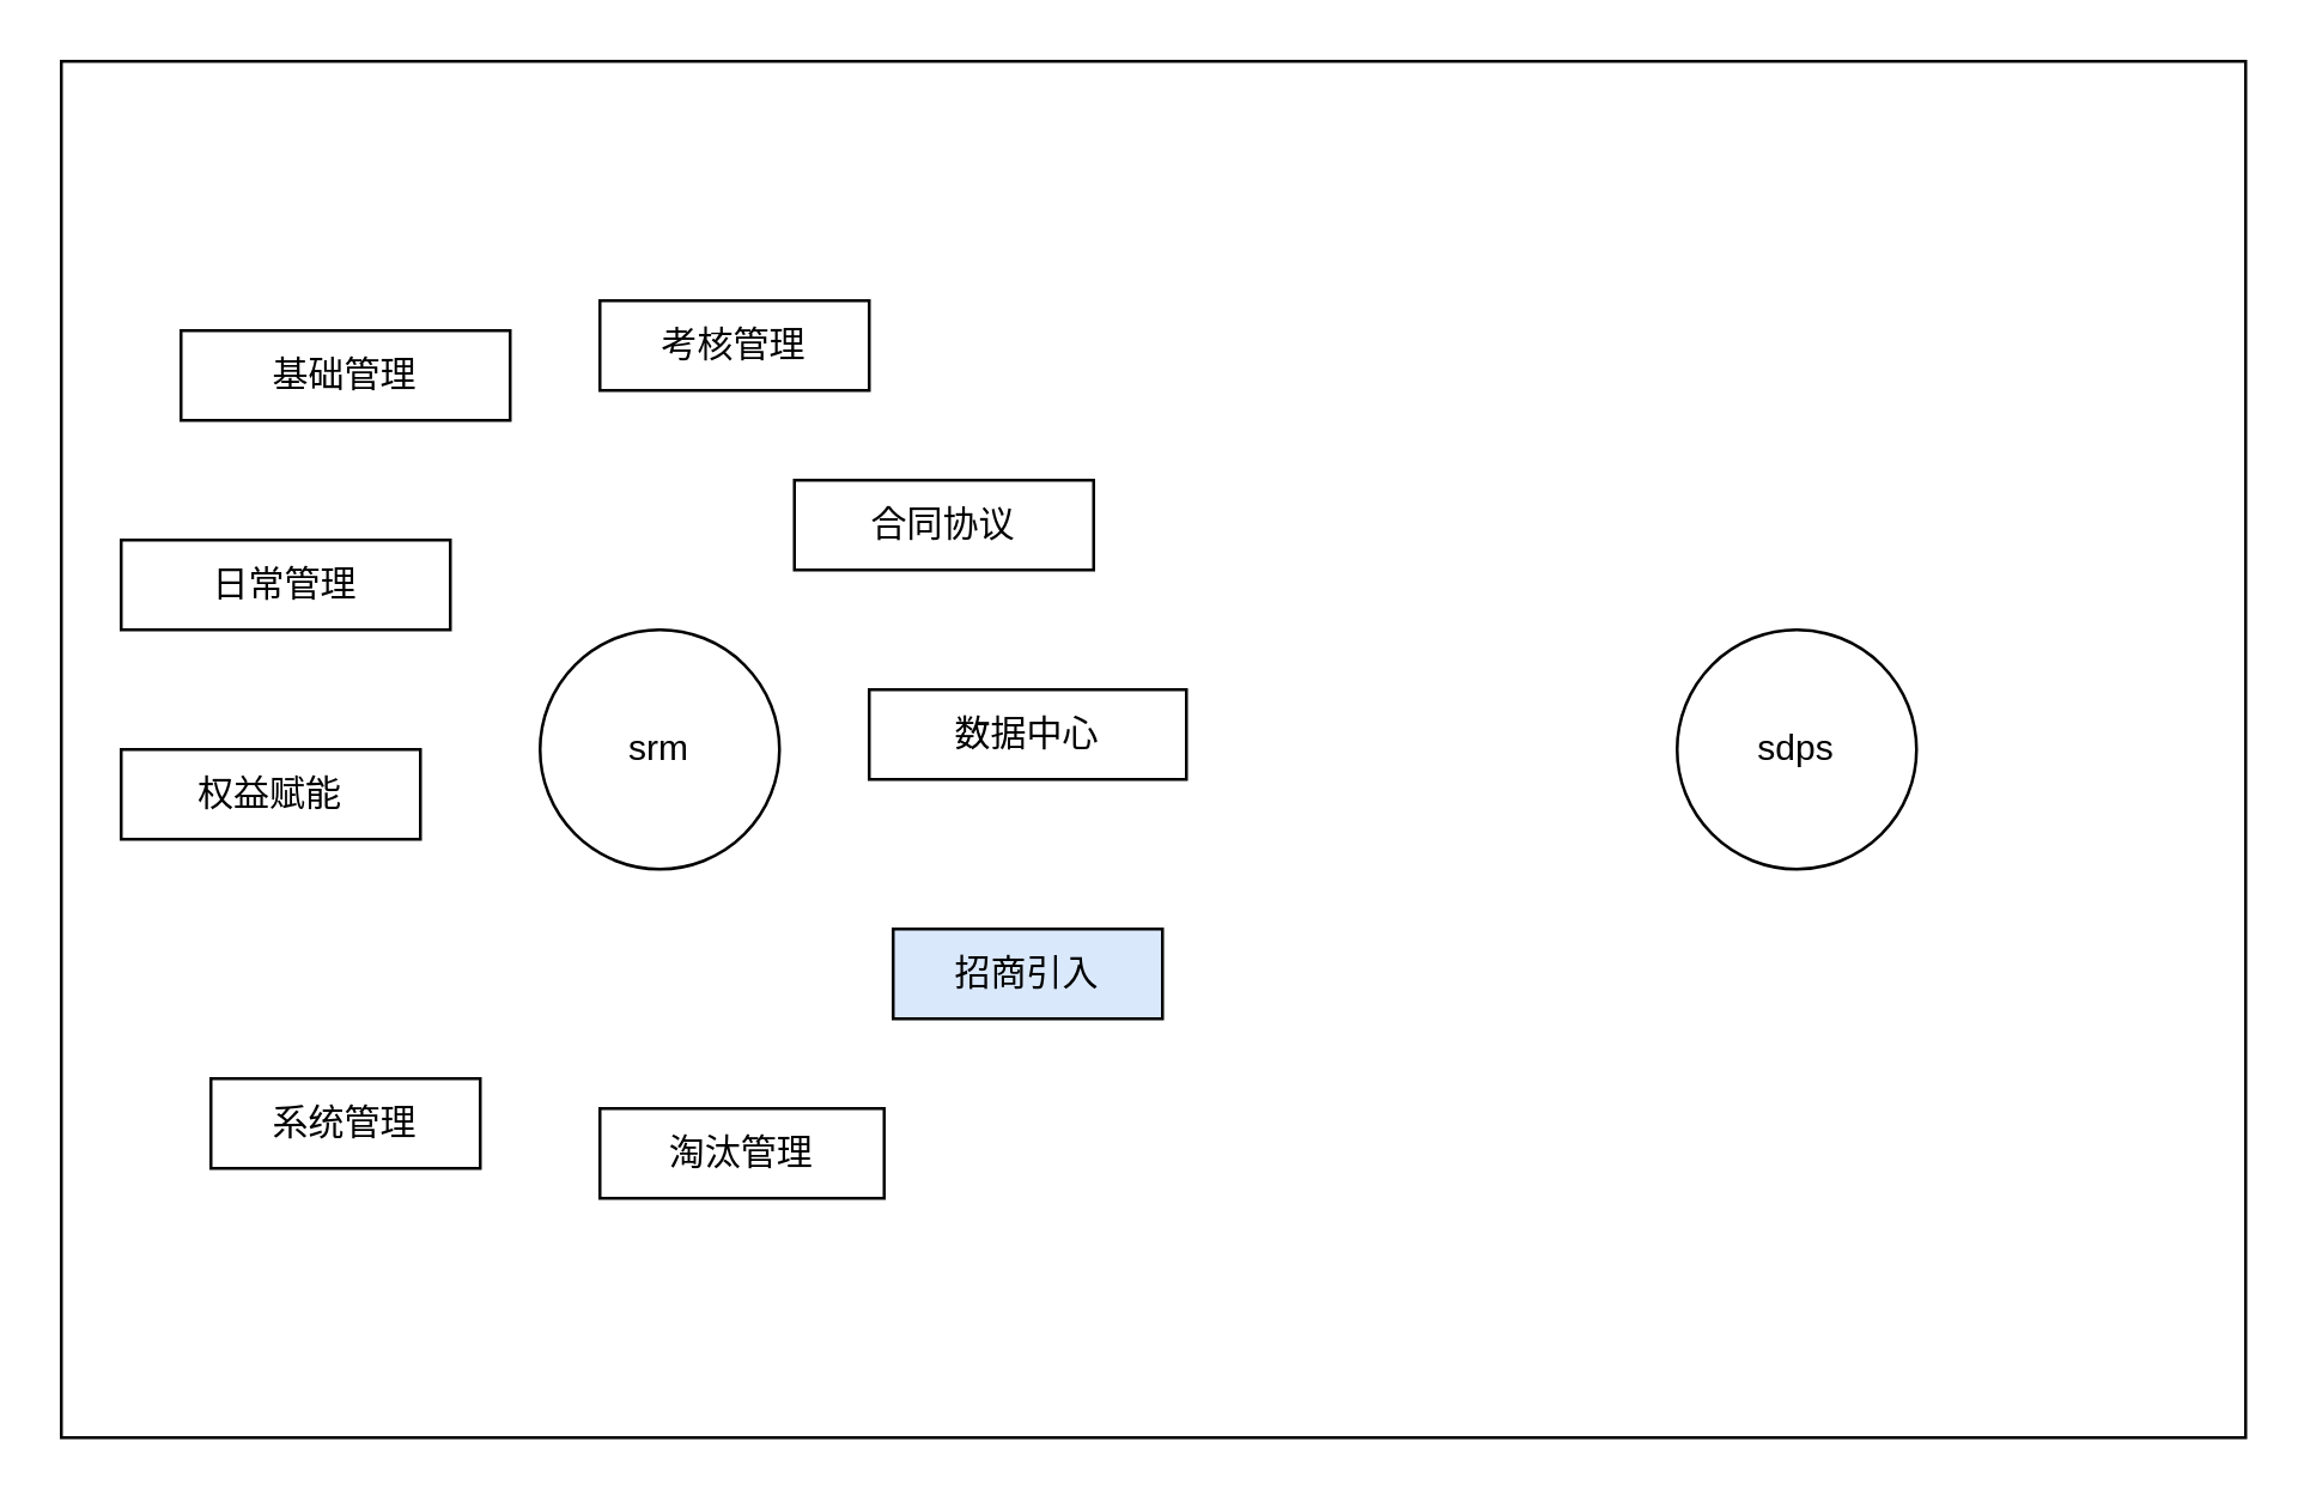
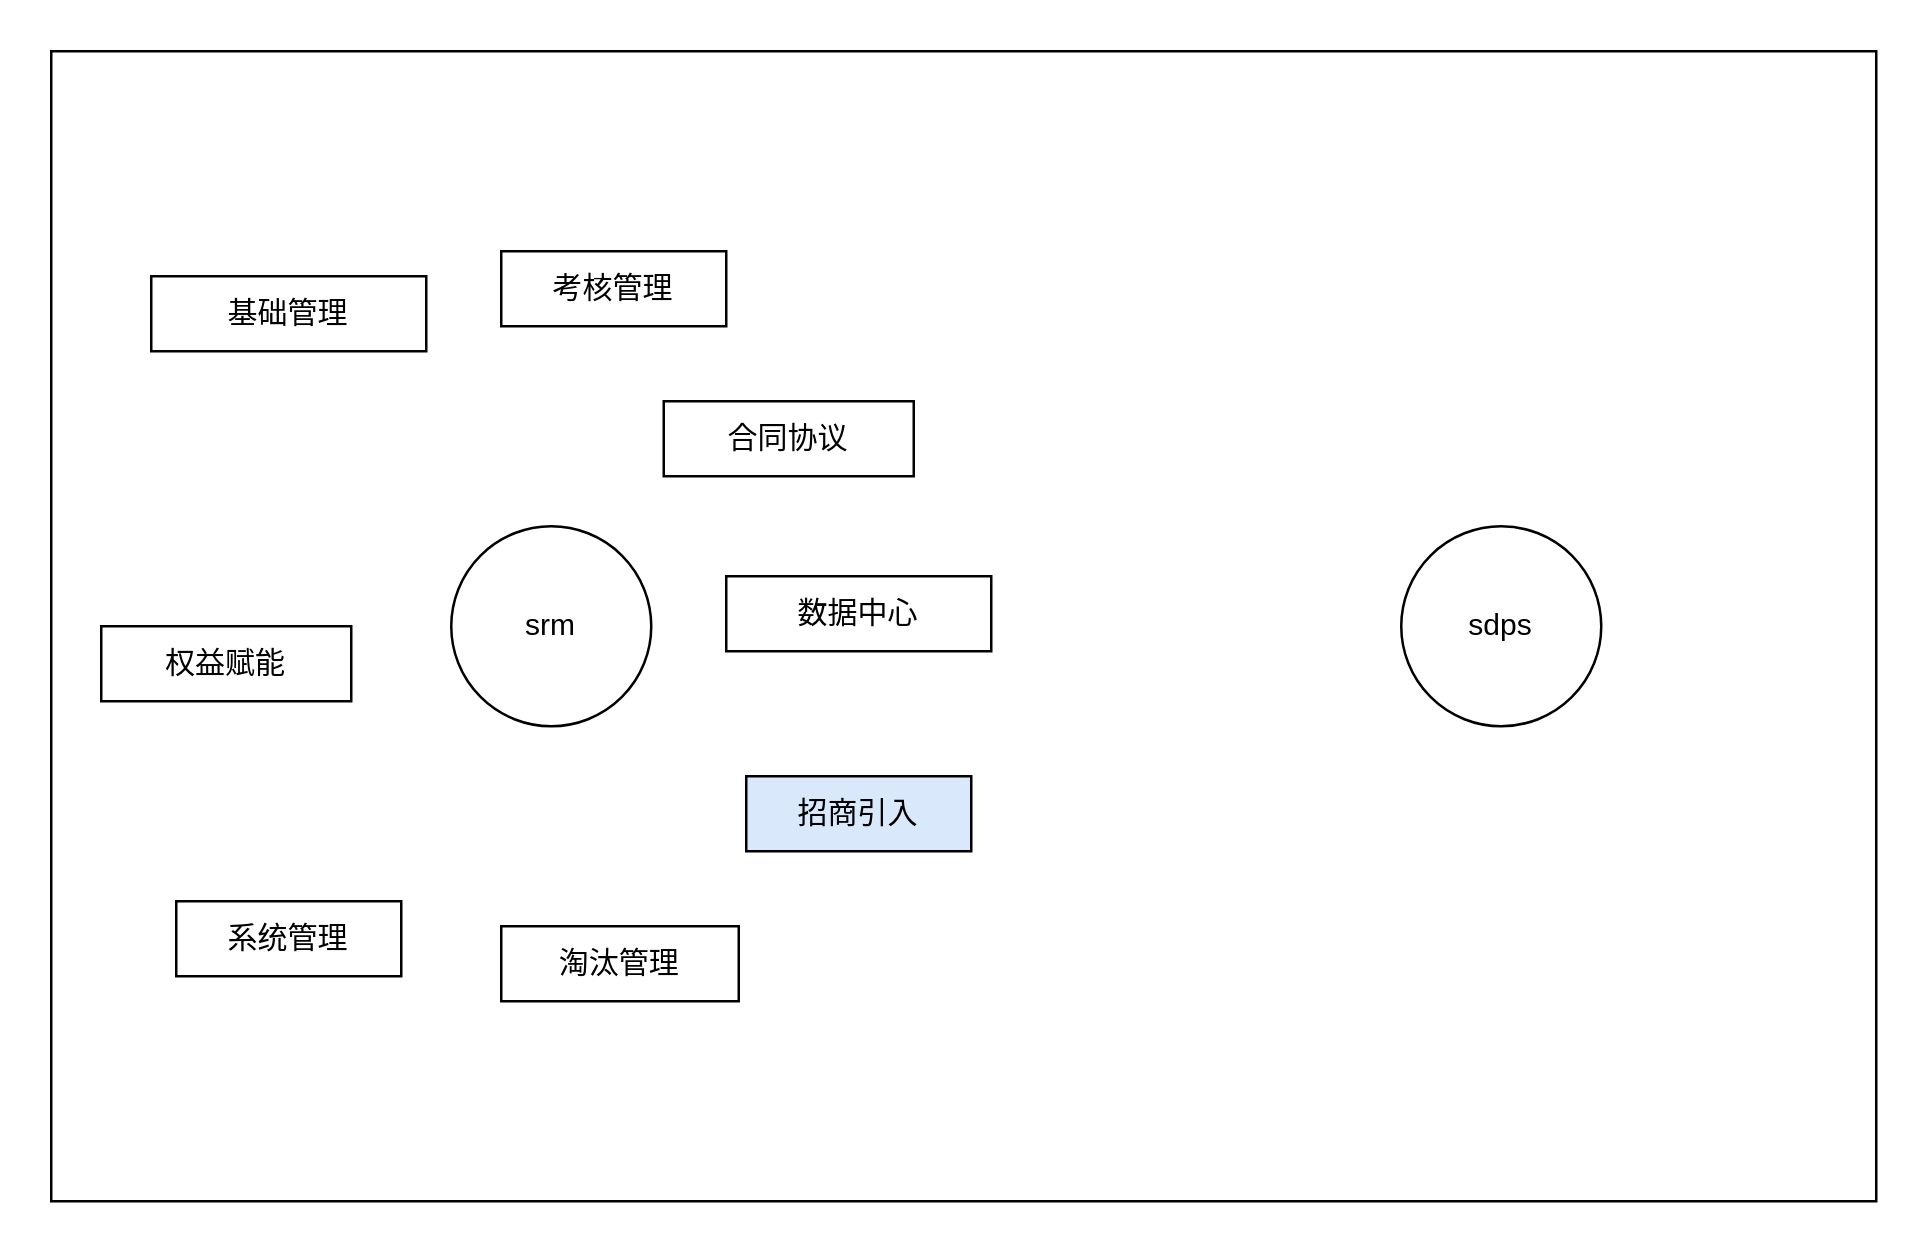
  <mxCell id="0" />
  <mxCell id="1" parent="0" />
  <mxCell id="2" value="" style="rounded=0;whiteSpace=wrap;html=1;" vertex="1" parent="1"><mxGeometry x="20" y="20" width="730" height="460" as="geometry" /></mxCell>
  <mxCell id="3" value="srm" style="ellipse;whiteSpace=wrap;html=1;aspect=fixed;" vertex="1" parent="1"><mxGeometry x="180" y="210" width="80" height="80" as="geometry" /></mxCell>
  <mxCell id="4" value="sdps" style="ellipse;whiteSpace=wrap;html=1;aspect=fixed;" vertex="1" parent="1"><mxGeometry x="560" y="210" width="80" height="80" as="geometry" /></mxCell>
  <mxCell id="5" value="招商引入" style="rounded=0;whiteSpace=wrap;html=1;fillColor=#dae8fc;" vertex="1" parent="1"><mxGeometry x="298" y="310" width="90" height="30" as="geometry" /></mxCell>
- <mxCell id="6" value="日常管理" style="rounded=0;whiteSpace=wrap;html=1;" vertex="1" parent="1"><mxGeometry x="40" y="180" width="110" height="30" as="geometry" /></mxCell>
  <mxCell id="7" value="考核管理" style="rounded=0;whiteSpace=wrap;html=1;" vertex="1" parent="1"><mxGeometry x="200" y="100" width="90" height="30" as="geometry" /></mxCell>
  <mxCell id="8" value="合同协议" style="rounded=0;whiteSpace=wrap;html=1;" vertex="1" parent="1"><mxGeometry x="265" y="160" width="100" height="30" as="geometry" /></mxCell>
  <mxCell id="9" value="权益赋能" style="rounded=0;whiteSpace=wrap;html=1;" vertex="1" parent="1"><mxGeometry x="40" y="250" width="100" height="30" as="geometry" /></mxCell>
  <mxCell id="10" value="淘汰管理" style="rounded=0;whiteSpace=wrap;html=1;" vertex="1" parent="1"><mxGeometry x="200" y="370" width="95" height="30" as="geometry" /></mxCell>
  <mxCell id="11" value="数据中心" style="rounded=0;whiteSpace=wrap;html=1;" vertex="1" parent="1"><mxGeometry x="290" y="230" width="106" height="30" as="geometry" /></mxCell>
  <mxCell id="12" value="基础管理" style="rounded=0;whiteSpace=wrap;html=1;" vertex="1" parent="1"><mxGeometry x="60" y="110" width="110" height="30" as="geometry" /></mxCell>
  <mxCell id="13" value="系统管理" style="rounded=0;whiteSpace=wrap;html=1;" vertex="1" parent="1"><mxGeometry x="70" y="360" width="90" height="30" as="geometry" /></mxCell>
